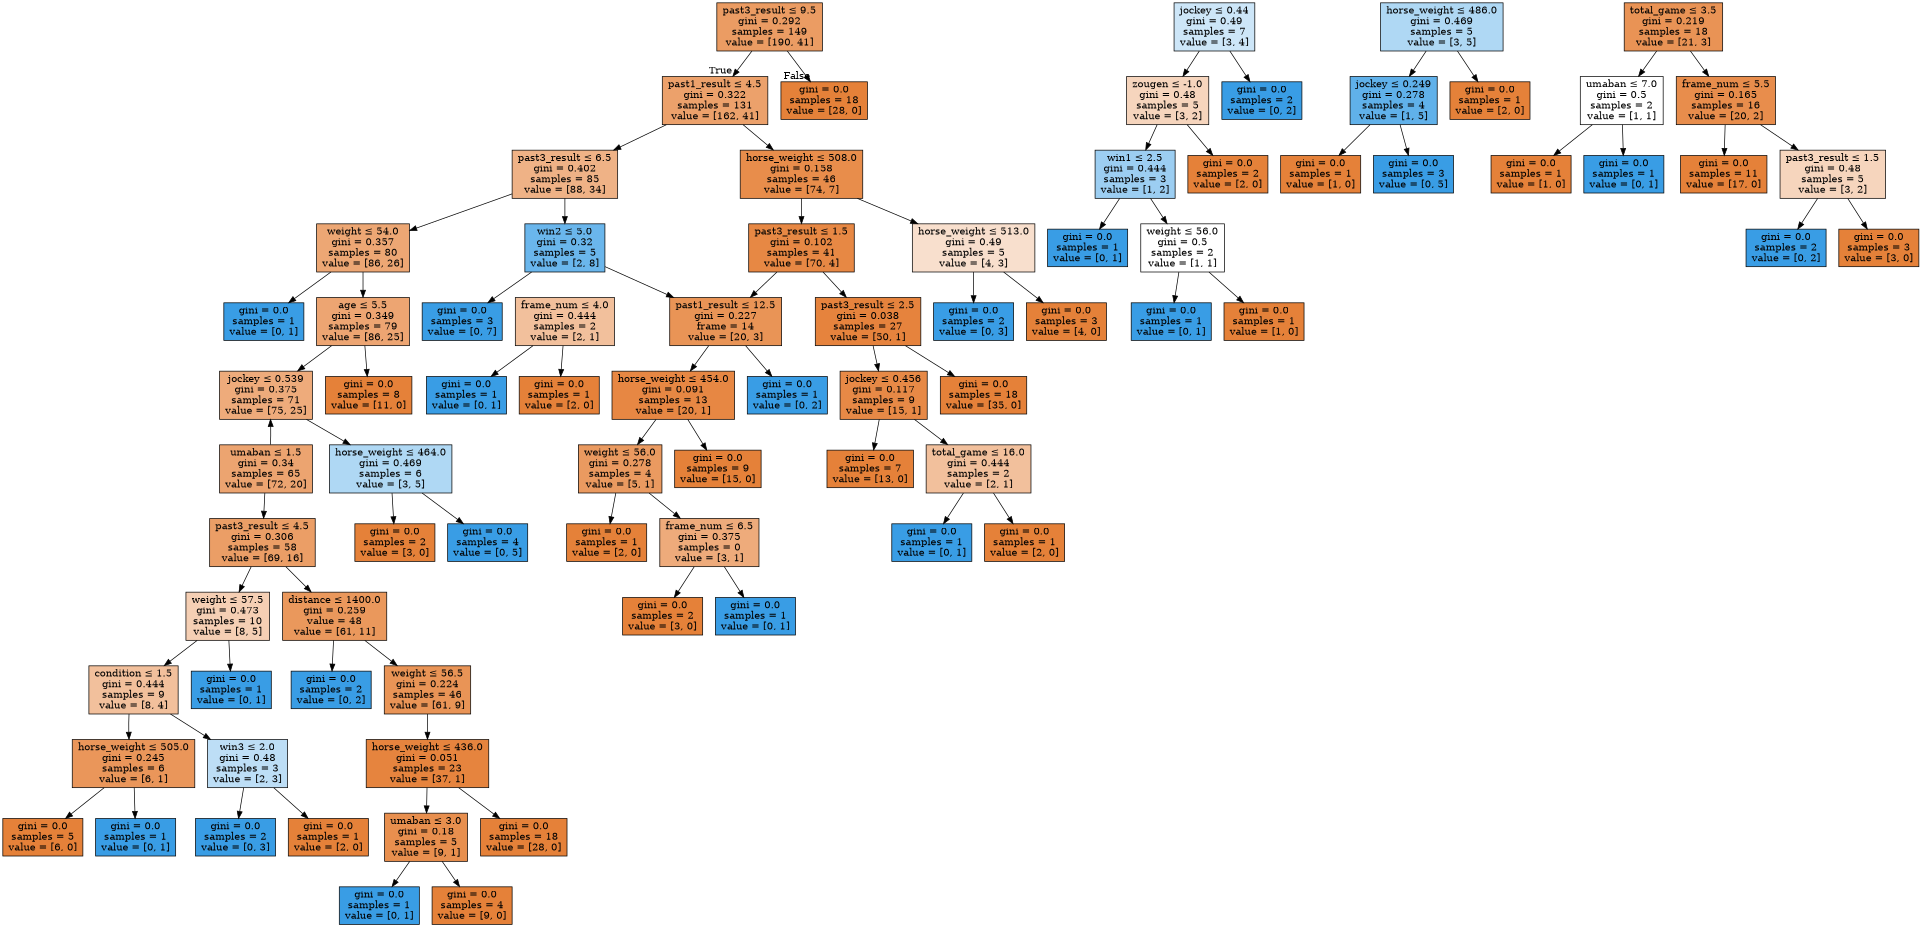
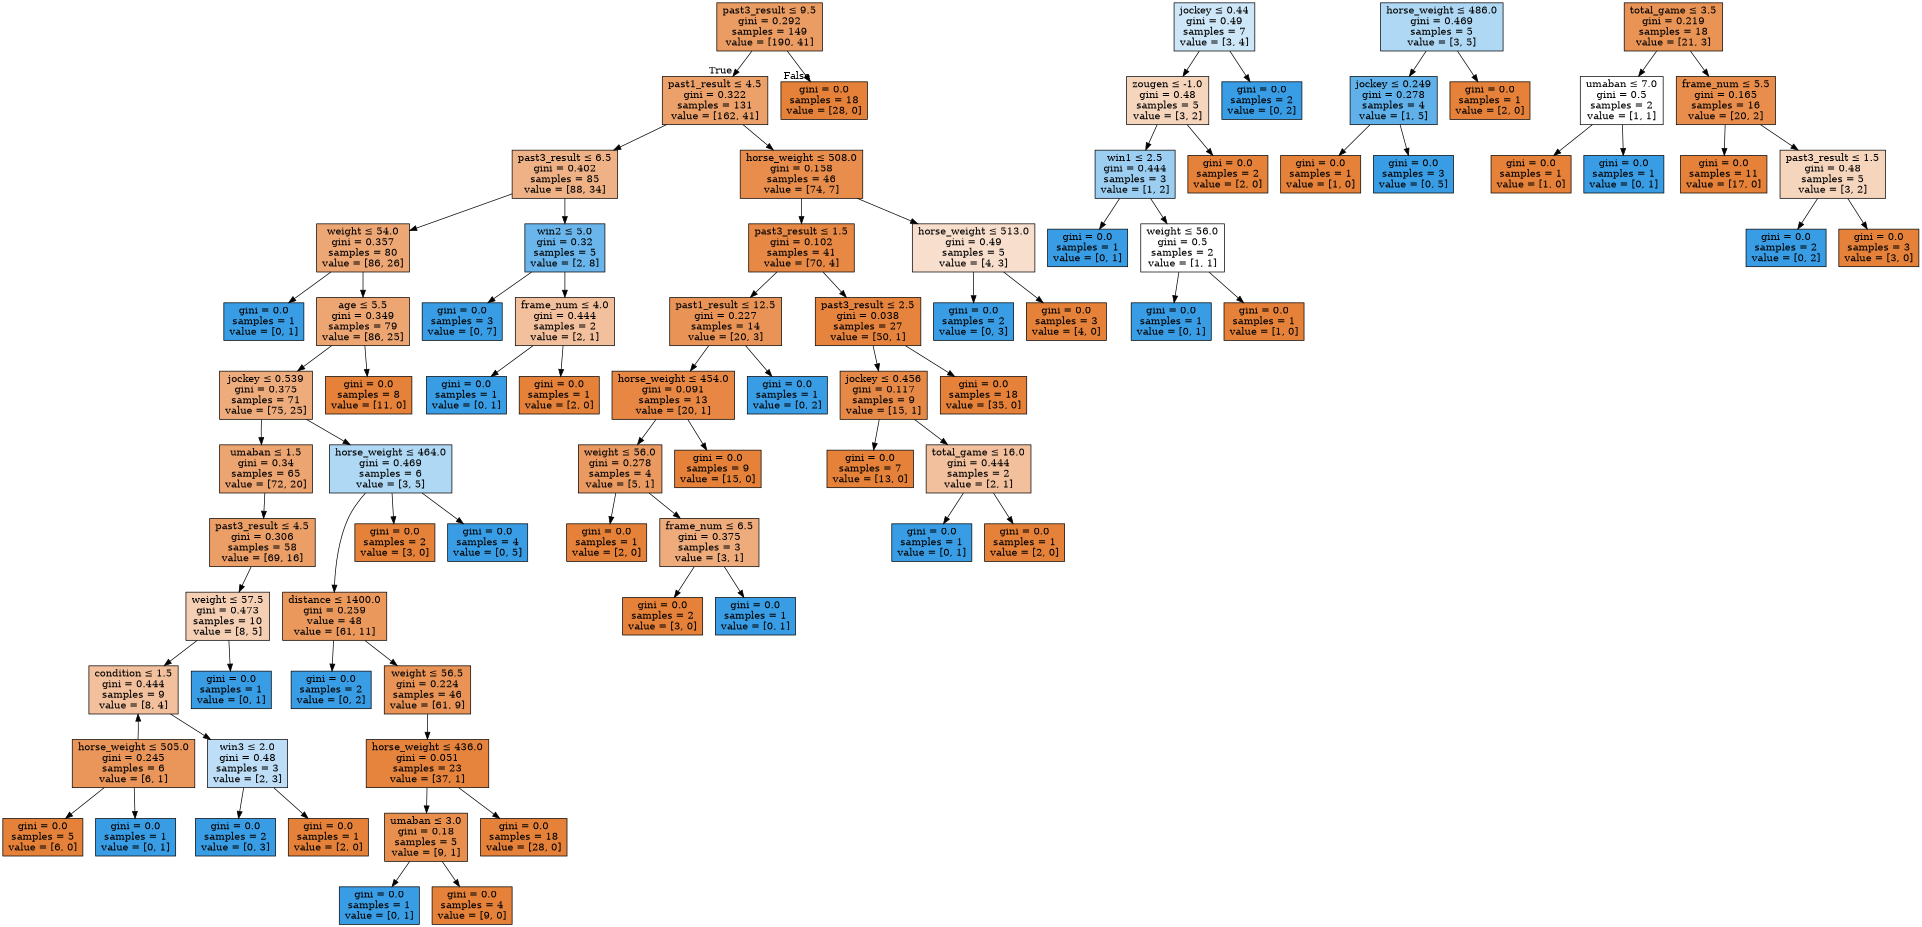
  digraph {
    node [color=black fillcolor="#e58139ff" shape=box style=filled]
    n1 [fillcolor="#e58139c8" label=<past3_result &le; 9.5<br/>gini = 0.292<br/>samples = 149<br/>value = [190, 41]>]
    n2 [fillcolor="#e58139be" label=<past1_result &le; 4.5<br/>gini = 0.322<br/>samples = 131<br/>value = [162, 41]>]
    n3 [label=<gini = 0.0<br/>samples = 18<br/>value = [28, 0]>]
    n4 [fillcolor="#e581399c" label=<past3_result &le; 6.5<br/>gini = 0.402<br/>samples = 85<br/>value = [88, 34]>]
    n5 [fillcolor="#e58139e7" label=<horse_weight &le; 508.0<br/>gini = 0.158<br/>samples = 46<br/>value = [74, 7]>]
    n6 [fillcolor="#e58139b2" label=<weight &le; 54.0<br/>gini = 0.357<br/>samples = 80<br/>value = [86, 26]>]
    n7 [fillcolor="#399de5bf" label=<win2 &le; 5.0<br/>gini = 0.32<br/>samples = 5<br/>value = [2, 8]>]
    n8 [fillcolor="#e58139f0" label=<past3_result &le; 1.5<br/>gini = 0.102<br/>samples = 41<br/>value = [70, 4]>]
    n9 [fillcolor="#e5813940" label=<horse_weight &le; 513.0<br/>gini = 0.49<br/>samples = 5<br/>value = [4, 3]>]
    n10 [fillcolor="#399de5ff" label=<gini = 0.0<br/>samples = 1<br/>value = [0, 1]>]
    n11 [fillcolor="#e58139b5" label=<age &le; 5.5<br/>gini = 0.349<br/>samples = 79<br/>value = [86, 25]>]
    n12 [fillcolor="#399de5ff" label=<gini = 0.0<br/>samples = 3<br/>value = [0, 7]>]
    n13 [fillcolor="#e581397f" label=<frame_num &le; 4.0<br/>gini = 0.444<br/>samples = 2<br/>value = [2, 1]>]
    n14 [fillcolor="#e58139aa" label=<jockey &le; 0.539<br/>gini = 0.375<br/>samples = 71<br/>value = [75, 25]>]
    n15 [label=<gini = 0.0<br/>samples = 8<br/>value = [11, 0]>]
    n16 [fillcolor="#e58139b8" label=<umaban &le; 1.5<br/>gini = 0.34<br/>samples = 65<br/>value = [72, 20]>]
    n17 [fillcolor="#399de566" label=<horse_weight &le; 464.0<br/>gini = 0.469<br/>samples = 6<br/>value = [3, 5]>]
    n18 [fillcolor="#e58139c4" label=<past3_result &le; 4.5<br/>gini = 0.306<br/>samples = 58<br/>value = [69, 16]>]
    n19 [label=<gini = 0.0<br/>samples = 2<br/>value = [3, 0]>]
    n20 [fillcolor="#399de5ff" label=<gini = 0.0<br/>samples = 4<br/>value = [0, 5]>]
    n21 [fillcolor="#399de540" label=<jockey &le; 0.44<br/>gini = 0.49<br/>samples = 7<br/>value = [3, 4]>]
    n22 [fillcolor="#e5813955" label=<zougen &le; -1.0<br/>gini = 0.48<br/>samples = 5<br/>value = [3, 2]>]
    n23 [fillcolor="#399de5ff" label=<gini = 0.0<br/>samples = 2<br/>value = [0, 2]>]
    n24 [fillcolor="#e58139d1" label=<distance &le; 1400.0<br/>gini = 0.259<br/>value = 48<br/>value = [61, 11]>]
    n25 [fillcolor="#e5813960" label=<weight &le; 57.5<br/>gini = 0.473<br/>samples = 10<br/>value = [8, 5]>]
    n26 [fillcolor="#399de57f" label=<win1 &le; 2.5<br/>gini = 0.444<br/>samples = 3<br/>value = [1, 2]>]
    n27 [label=<gini = 0.0<br/>samples = 2<br/>value = [2, 0]>]
    n28 [fillcolor="#399de5ff" label=<gini = 0.0<br/>samples = 1<br/>value = [0, 1]>]
    n29 [fillcolor="#e5813900" label=<weight &le; 56.0<br/>gini = 0.5<br/>samples = 2<br/>value = [1, 1]>]
    n30 [fillcolor="#399de5ff" label=<gini = 0.0<br/>samples = 1<br/>value = [0, 1]>]
    n31 [label=<gini = 0.0<br/>samples = 1<br/>value = [1, 0]>]
    n32 [fillcolor="#399de5ff" label=<gini = 0.0<br/>samples = 2<br/>value = [0, 2]>]
    n33 [fillcolor="#e58139d9" label=<weight &le; 56.5<br/>gini = 0.224<br/>samples = 46<br/>value = [61, 9]>]
    n34 [fillcolor="#e581397f" label=<condition &le; 1.5<br/>gini = 0.444<br/>samples = 9<br/>value = [8, 4]>]
    n35 [fillcolor="#399de5ff" label=<gini = 0.0<br/>samples = 1<br/>value = [0, 1]>]
    n36 [fillcolor="#e58139f8" label=<horse_weight &le; 436.0<br/>gini = 0.051<br/>samples = 23<br/>value = [37, 1]>]
    n37 [fillcolor="#e58139e3" label=<umaban &le; 3.0<br/>gini = 0.18<br/>samples = 5<br/>value = [9, 1]>]
    n38 [label=<gini = 0.0<br/>samples = 18<br/>value = [28, 0]>]
    n39 [fillcolor="#399de5ff" label=<gini = 0.0<br/>samples = 1<br/>value = [0, 1]>]
    n40 [label=<gini = 0.0<br/>samples = 4<br/>value = [9, 0]>]
    n41 [fillcolor="#399de566" label=<horse_weight &le; 486.0<br/>gini = 0.469<br/>samples = 5<br/>value = [3, 5]>]
    n42 [fillcolor="#399de5cc" label=<jockey &le; 0.249<br/>gini = 0.278<br/>samples = 4<br/>value = [1, 5]>]
    n43 [label=<gini = 0.0<br/>samples = 1<br/>value = [2, 0]>]
    n44 [fillcolor="#e58139db" label=<total_game &le; 3.5<br/>gini = 0.219<br/>samples = 18<br/>value = [21, 3]>]
    n45 [fillcolor="#e5813900" label=<umaban &le; 7.0<br/>gini = 0.5<br/>samples = 2<br/>value = [1, 1]>]
    n46 [fillcolor="#e58139e6" label=<frame_num &le; 5.5<br/>gini = 0.165<br/>samples = 16<br/>value = [20, 2]>]
    n47 [label=<gini = 0.0<br/>samples = 1<br/>value = [1, 0]>]
    n48 [fillcolor="#399de5ff" label=<gini = 0.0<br/>samples = 3<br/>value = [0, 5]>]
    n49 [label=<gini = 0.0<br/>samples = 1<br/>value = [1, 0]>]
    n50 [fillcolor="#399de5ff" label=<gini = 0.0<br/>samples = 1<br/>value = [0, 1]>]
    n51 [label=<gini = 0.0<br/>samples = 11<br/>value = [17, 0]>]
    n52 [fillcolor="#e5813955" label=<past3_result &le; 1.5<br/>gini = 0.48<br/>samples = 5<br/>value = [3, 2]>]
    n53 [fillcolor="#399de5ff" label=<gini = 0.0<br/>samples = 2<br/>value = [0, 2]>]
    n54 [label=<gini = 0.0<br/>samples = 3<br/>value = [3, 0]>]
    n55 [fillcolor="#e58139d4" label=<horse_weight &le; 505.0<br/>gini = 0.245<br/>samples = 6<br/>value = [6, 1]>]
    n56 [fillcolor="#399de555" label=<win3 &le; 2.0<br/>gini = 0.48<br/>samples = 3<br/>value = [2, 3]>]
    n57 [label=<gini = 0.0<br/>samples = 5<br/>value = [6, 0]>]
    n58 [fillcolor="#399de5ff" label=<gini = 0.0<br/>samples = 1<br/>value = [0, 1]>]
    n59 [fillcolor="#399de5ff" label=<gini = 0.0<br/>samples = 2<br/>value = [0, 3]>]
    n60 [label=<gini = 0.0<br/>samples = 1<br/>value = [2, 0]>]
    n61 [fillcolor="#399de5ff" label=<gini = 0.0<br/>samples = 1<br/>value = [0, 1]>]
    n62 [label=<gini = 0.0<br/>samples = 1<br/>value = [2, 0]>]
-   n63 [fillcolor="#e58139d9" label=<past1_result &le; 12.5<br/>gini = 0.227<br/>frame = 14<br/>value = [20, 3]>]
+   n63 [fillcolor="#e58139d9" label=<past1_result &le; 12.5<br/>gini = 0.227<br/>samples = 14<br/>value = [20, 3]>]
    n64 [fillcolor="#e58139fa" label=<past3_result &le; 2.5<br/>gini = 0.038<br/>samples = 27<br/>value = [50, 1]>]
    n65 [fillcolor="#399de5ff" label=<gini = 0.0<br/>samples = 2<br/>value = [0, 3]>]
    n66 [label=<gini = 0.0<br/>samples = 3<br/>value = [4, 0]>]
    n67 [fillcolor="#e58139f2" label=<horse_weight &le; 454.0<br/>gini = 0.091<br/>samples = 13<br/>value = [20, 1]>]
    n68 [fillcolor="#399de5ff" label=<gini = 0.0<br/>samples = 1<br/>value = [0, 2]>]
    n69 [fillcolor="#e58139ee" label=<jockey &le; 0.456<br/>gini = 0.117<br/>samples = 9<br/>value = [15, 1]>]
    n70 [label=<gini = 0.0<br/>samples = 18<br/>value = [35, 0]>]
    n71 [fillcolor="#e58139cc" label=<weight &le; 56.0<br/>gini = 0.278<br/>samples = 4<br/>value = [5, 1]>]
    n72 [label=<gini = 0.0<br/>samples = 9<br/>value = [15, 0]>]
    n73 [label=<gini = 0.0<br/>samples = 1<br/>value = [2, 0]>]
-   n74 [fillcolor="#e58139aa" label=<frame_num &le; 6.5<br/>gini = 0.375<br/>samples = 0<br/>value = [3, 1]>]
+   n74 [fillcolor="#e58139aa" label=<frame_num &le; 6.5<br/>gini = 0.375<br/>samples = 3<br/>value = [3, 1]>]
    n75 [label=<gini = 0.0<br/>samples = 2<br/>value = [3, 0]>]
    n76 [fillcolor="#399de5ff" label=<gini = 0.0<br/>samples = 1<br/>value = [0, 1]>]
    n77 [label=<gini = 0.0<br/>samples = 7<br/>value = [13, 0]>]
    n78 [fillcolor="#e581397f" label=<total_game &le; 16.0<br/>gini = 0.444<br/>samples = 2<br/>value = [2, 1]>]
    n79 [fillcolor="#399de5ff" label=<gini = 0.0<br/>samples = 1<br/>value = [0, 1]>]
    n80 [label=<gini = 0.0<br/>samples = 1<br/>value = [2, 0]>]
    n1 -> n2 [headlabel=True labelangle=45 labeldistance=2.5]
    n1 -> n3 [headlabel=False labelangle=-45 labeldistance=2.5]
    n2 -> n4
    n2 -> n5
    n4 -> n6
    n4 -> n7
    n5 -> n8
    n5 -> n9
    n6 -> n10
    n6 -> n11
    n7 -> n12
-   n7 -> n63
+   n7 -> n13
    n8 -> n63
    n8 -> n64
    n9 -> n65
    n9 -> n66
    n11 -> n14
    n11 -> n15
    n13 -> n61
    n13 -> n62
-   n16 -> n14
+   n14 -> n16
    n14 -> n17
    n16 -> n18
    n17 -> n19
    n17 -> n20
-   n18 -> n24
+   n17 -> n24
    n18 -> n25
    n21 -> n22
    n21 -> n23
    n22 -> n26
    n22 -> n27
    n24 -> n32
    n24 -> n33
    n25 -> n34
    n25 -> n35
    n26 -> n28
    n26 -> n29
    n29 -> n30
    n29 -> n31
    n33 -> n36
-   n34 -> n55
+   n55 -> n34
    n34 -> n56
    n36 -> n37
    n36 -> n38
    n37 -> n39
    n37 -> n40
    n41 -> n42
    n41 -> n43
    n42 -> n47
    n42 -> n48
    n44 -> n45
    n44 -> n46
    n45 -> n49
    n45 -> n50
    n46 -> n51
    n46 -> n52
    n52 -> n53
    n52 -> n54
    n55 -> n57
    n55 -> n58
    n56 -> n59
    n56 -> n60
    n63 -> n67
    n63 -> n68
    n64 -> n69
    n64 -> n70
    n67 -> n71
    n67 -> n72
    n69 -> n77
    n69 -> n78
    n71 -> n73
    n71 -> n74
    n74 -> n75
    n74 -> n76
    n78 -> n79
    n78 -> n80
  }
